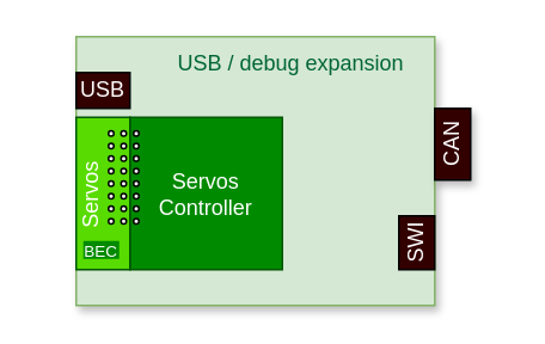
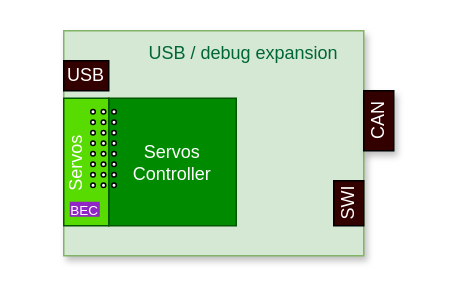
  <mxCell id="0" />
  <mxCell id="1" parent="0" />
  <mxCell id="2" value="CAN" style="rounded=0;whiteSpace=wrap;html=1;fillColor=#d5e8d4;strokeColor=#82b366;shadow=1;" parent="1" vertex="1"><mxGeometry x="42" y="20" width="200" height="150" as="geometry" /></mxCell>
  <mxCell id="3" value="Servos&lt;div&gt;Controller&lt;/div&gt;" style="whiteSpace=wrap;html=1;aspect=fixed;fillColor=#008a00;fontColor=#ffffff;strokeColor=#005700;" parent="1" vertex="1"><mxGeometry x="72" y="65" width="85" height="85" as="geometry" /></mxCell>
  <mxCell id="4" value="" style="rounded=0;whiteSpace=wrap;html=1;fillColor=#58db00;fontColor=#ffffff;strokeColor=#005700;" parent="1" vertex="1"><mxGeometry x="42" y="65" width="30" height="85" as="geometry" /></mxCell>
  <mxCell id="5" value="" style="rounded=0;whiteSpace=wrap;html=1;fillColor=#330000;" parent="1" vertex="1"><mxGeometry x="222" y="120" width="20" height="30" as="geometry" /></mxCell>
  <mxCell id="6" value="" style="rounded=0;whiteSpace=wrap;html=1;fillColor=#330000;shadow=1;" parent="1" vertex="1"><mxGeometry x="242" y="60" width="20" height="40" as="geometry" /></mxCell>
  <mxCell id="7" value="" style="ellipse;whiteSpace=wrap;html=1;aspect=fixed;" parent="1" vertex="1"><mxGeometry x="67" y="72.5" width="3" height="3" as="geometry" /></mxCell>
  <mxCell id="8" value="" style="ellipse;whiteSpace=wrap;html=1;aspect=fixed;" parent="1" vertex="1"><mxGeometry x="60" y="72.5" width="3" height="3" as="geometry" /></mxCell>
  <mxCell id="9" value="" style="ellipse;whiteSpace=wrap;html=1;aspect=fixed;" parent="1" vertex="1"><mxGeometry x="74" y="72.5" width="3" height="3" as="geometry" /></mxCell>
  <mxCell id="10" value="" style="ellipse;whiteSpace=wrap;html=1;aspect=fixed;" parent="1" vertex="1"><mxGeometry x="67" y="79.5" width="3" height="3" as="geometry" /></mxCell>
  <mxCell id="11" value="" style="ellipse;whiteSpace=wrap;html=1;aspect=fixed;" parent="1" vertex="1"><mxGeometry x="60" y="79.5" width="3" height="3" as="geometry" /></mxCell>
  <mxCell id="12" value="" style="ellipse;whiteSpace=wrap;html=1;aspect=fixed;" parent="1" vertex="1"><mxGeometry x="74" y="79.5" width="3" height="3" as="geometry" /></mxCell>
  <mxCell id="13" value="" style="ellipse;whiteSpace=wrap;html=1;aspect=fixed;" parent="1" vertex="1"><mxGeometry x="67" y="86.5" width="3" height="3" as="geometry" /></mxCell>
  <mxCell id="14" value="" style="ellipse;whiteSpace=wrap;html=1;aspect=fixed;" parent="1" vertex="1"><mxGeometry x="60" y="86.5" width="3" height="3" as="geometry" /></mxCell>
  <mxCell id="15" value="" style="ellipse;whiteSpace=wrap;html=1;aspect=fixed;" parent="1" vertex="1"><mxGeometry x="74" y="86.5" width="3" height="3" as="geometry" /></mxCell>
  <mxCell id="16" value="" style="ellipse;whiteSpace=wrap;html=1;aspect=fixed;" parent="1" vertex="1"><mxGeometry x="67" y="93.5" width="3" height="3" as="geometry" /></mxCell>
  <mxCell id="17" value="" style="ellipse;whiteSpace=wrap;html=1;aspect=fixed;" parent="1" vertex="1"><mxGeometry x="60" y="93.5" width="3" height="3" as="geometry" /></mxCell>
  <mxCell id="18" value="" style="ellipse;whiteSpace=wrap;html=1;aspect=fixed;" parent="1" vertex="1"><mxGeometry x="74" y="93.5" width="3" height="3" as="geometry" /></mxCell>
  <mxCell id="19" value="" style="ellipse;whiteSpace=wrap;html=1;aspect=fixed;" parent="1" vertex="1"><mxGeometry x="67" y="100.5" width="3" height="3" as="geometry" /></mxCell>
  <mxCell id="20" value="" style="ellipse;whiteSpace=wrap;html=1;aspect=fixed;" parent="1" vertex="1"><mxGeometry x="60" y="100.5" width="3" height="3" as="geometry" /></mxCell>
  <mxCell id="21" value="" style="ellipse;whiteSpace=wrap;html=1;aspect=fixed;" parent="1" vertex="1"><mxGeometry x="74" y="100.5" width="3" height="3" as="geometry" /></mxCell>
  <mxCell id="22" value="" style="ellipse;whiteSpace=wrap;html=1;aspect=fixed;" parent="1" vertex="1"><mxGeometry x="67" y="107.5" width="3" height="3" as="geometry" /></mxCell>
  <mxCell id="23" value="" style="ellipse;whiteSpace=wrap;html=1;aspect=fixed;" parent="1" vertex="1"><mxGeometry x="60" y="107.5" width="3" height="3" as="geometry" /></mxCell>
  <mxCell id="24" value="" style="ellipse;whiteSpace=wrap;html=1;aspect=fixed;" parent="1" vertex="1"><mxGeometry x="74" y="107.5" width="3" height="3" as="geometry" /></mxCell>
  <mxCell id="25" value="" style="ellipse;whiteSpace=wrap;html=1;aspect=fixed;" parent="1" vertex="1"><mxGeometry x="67" y="114.5" width="3" height="3" as="geometry" /></mxCell>
  <mxCell id="26" value="" style="ellipse;whiteSpace=wrap;html=1;aspect=fixed;" parent="1" vertex="1"><mxGeometry x="60" y="114.5" width="3" height="3" as="geometry" /></mxCell>
  <mxCell id="27" value="" style="ellipse;whiteSpace=wrap;html=1;aspect=fixed;" parent="1" vertex="1"><mxGeometry x="74" y="114.5" width="3" height="3" as="geometry" /></mxCell>
  <mxCell id="28" value="" style="ellipse;whiteSpace=wrap;html=1;aspect=fixed;" parent="1" vertex="1"><mxGeometry x="67" y="121.5" width="3" height="3" as="geometry" /></mxCell>
  <mxCell id="29" value="" style="ellipse;whiteSpace=wrap;html=1;aspect=fixed;" parent="1" vertex="1"><mxGeometry x="60" y="121.5" width="3" height="3" as="geometry" /></mxCell>
  <mxCell id="30" value="" style="ellipse;whiteSpace=wrap;html=1;aspect=fixed;" parent="1" vertex="1"><mxGeometry x="74" y="121.5" width="3" height="3" as="geometry" /></mxCell>
  <mxCell id="31" value="&lt;font color=&quot;#006633&quot;&gt;USB / debug expansion&lt;/font&gt;" style="text;html=1;align=center;verticalAlign=middle;whiteSpace=wrap;rounded=0;" parent="1" vertex="1"><mxGeometry x="82" y="20" width="160" height="30" as="geometry" /></mxCell>
  <mxCell id="32" value="&lt;font color=&quot;#ffffff&quot;&gt;Servos&lt;/font&gt;" style="text;html=1;align=center;verticalAlign=middle;whiteSpace=wrap;rounded=0;rotation=-90;" parent="1" vertex="1"><mxGeometry x="20" y="93.5" width="60" height="30" as="geometry" /></mxCell>
  <mxCell id="33" value="&lt;font color=&quot;#ffffff&quot;&gt;CAN&lt;/font&gt;" style="text;html=1;align=center;verticalAlign=middle;whiteSpace=wrap;rounded=0;rotation=-90;" parent="1" vertex="1"><mxGeometry x="222" y="65" width="60" height="30" as="geometry" /></mxCell>
  <mxCell id="34" value="&lt;font color=&quot;#ffffff&quot;&gt;SWI&lt;/font&gt;" style="text;html=1;align=center;verticalAlign=middle;whiteSpace=wrap;rounded=0;rotation=-90;" parent="1" vertex="1"><mxGeometry x="202" y="120" width="60" height="30" as="geometry" /></mxCell>
  <mxCell id="35" value="" style="rounded=0;whiteSpace=wrap;html=1;fillColor=#330000;" parent="1" vertex="1"><mxGeometry x="42" y="40" width="30" height="20" as="geometry" /></mxCell>
  <mxCell id="36" value="&lt;font color=&quot;#ffffff&quot;&gt;USB&lt;/font&gt;" style="text;html=1;align=center;verticalAlign=middle;whiteSpace=wrap;rounded=0;rotation=0;" parent="1" vertex="1"><mxGeometry x="27" y="35" width="60" height="30" as="geometry" /></mxCell>
- <mxCell id="37" value="&lt;font style=&quot;font-size: 9px;&quot;&gt;BEC&lt;/font&gt;" style="rounded=0;whiteSpace=wrap;html=1;fontSize=10;fillColor=#008a00;strokeColor=none;fontColor=#FFFFFF;" parent="1" vertex="1"><mxGeometry x="46" y="134" width="20" height="10" as="geometry" /></mxCell>
+ <mxCell id="37" value="&lt;font style=&quot;font-size: 9px;&quot;&gt;BEC&lt;/font&gt;" style="rounded=0;whiteSpace=wrap;html=1;fontSize=10;fillColor=#9026c5;strokeColor=none;fontColor=#FFFFFF;" parent="1" vertex="1"><mxGeometry x="46" y="134" width="20" height="10" as="geometry" /></mxCell>
